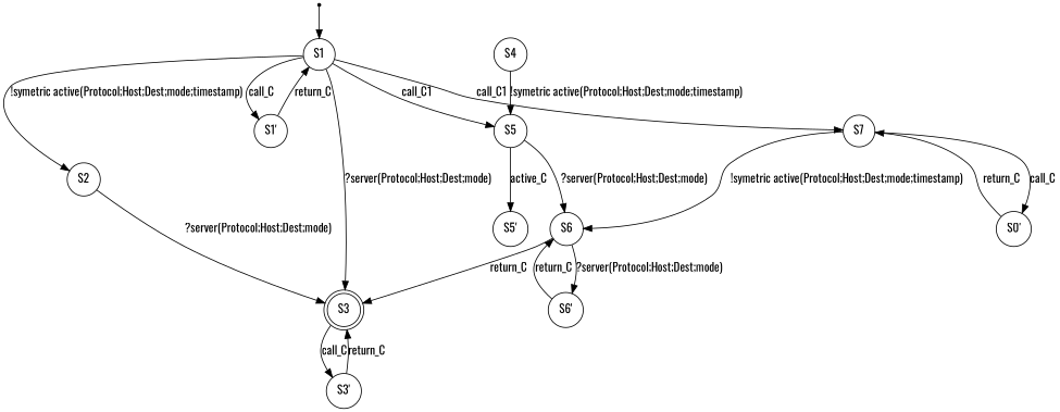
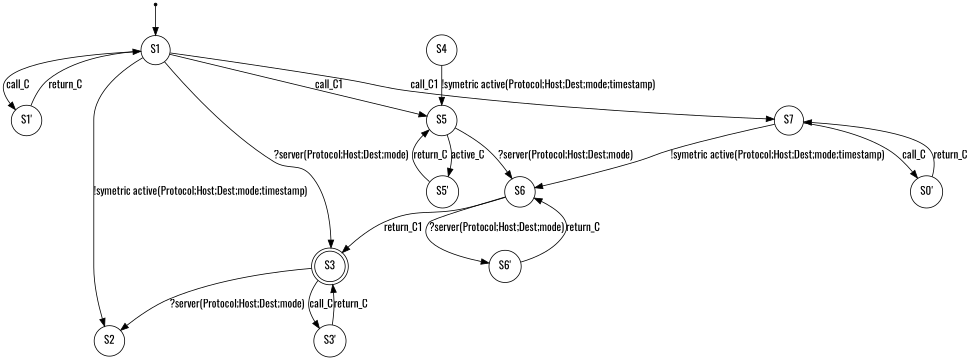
  digraph {
    fontname=Oswald
    node [fontname=Oswald shape=circle]
    edge [fontname=Oswald]
    S00 [shape=point]
    n2 [label=S1]
    n3 [label=S2]
    n4 [label=S3 shape=doublecircle]
    n5 [label=S5]
    n6 [label=S7]
    n7 [label="S1'"]
    n8 [label="S3'"]
    n9 [label=S4]
    n10 [label=S6]
    n11 [label="S5'"]
    n12 [label="S0'"]
    n13 [label="S6'"]
    S00 -> n2
    n2 -> n3 [label="!symetric active(Protocol;Host;Dest;mode;timestamp)"]
    n2 -> n4 [label="?server(Protocol;Host;Dest;mode)"]
    n2 -> n5 [label=call_C1]
    n2 -> n6 [label=call_C1]
    n2 -> n7 [label=call_C]
-   n3 -> n4 [label="?server(Protocol;Host;Dest;mode)"]
+   n4 -> n3 [label="?server(Protocol;Host;Dest;mode)"]
    n4 -> n8 [label=call_C]
    n5 -> n10 [label="?server(Protocol;Host;Dest;mode)"]
    n5 -> n11 [label=active_C]
    n6 -> n10 [label="!symetric active(Protocol;Host;Dest;mode;timestamp)"]
    n6 -> n12 [label=call_C]
    n7 -> n2 [label=return_C]
    n8 -> n4 [label=return_C]
    n9 -> n5 [label="!symetric active(Protocol;Host;Dest;mode;timestamp)"]
-   n10 -> n4 [label=return_C]
+   n10 -> n4 [label=return_C1]
    n10 -> n13 [label="?server(Protocol;Host;Dest;mode)"]
+   n11 -> n5 [label=return_C]
    n12 -> n6 [label=return_C]
    n13 -> n10 [label=return_C]
  }
